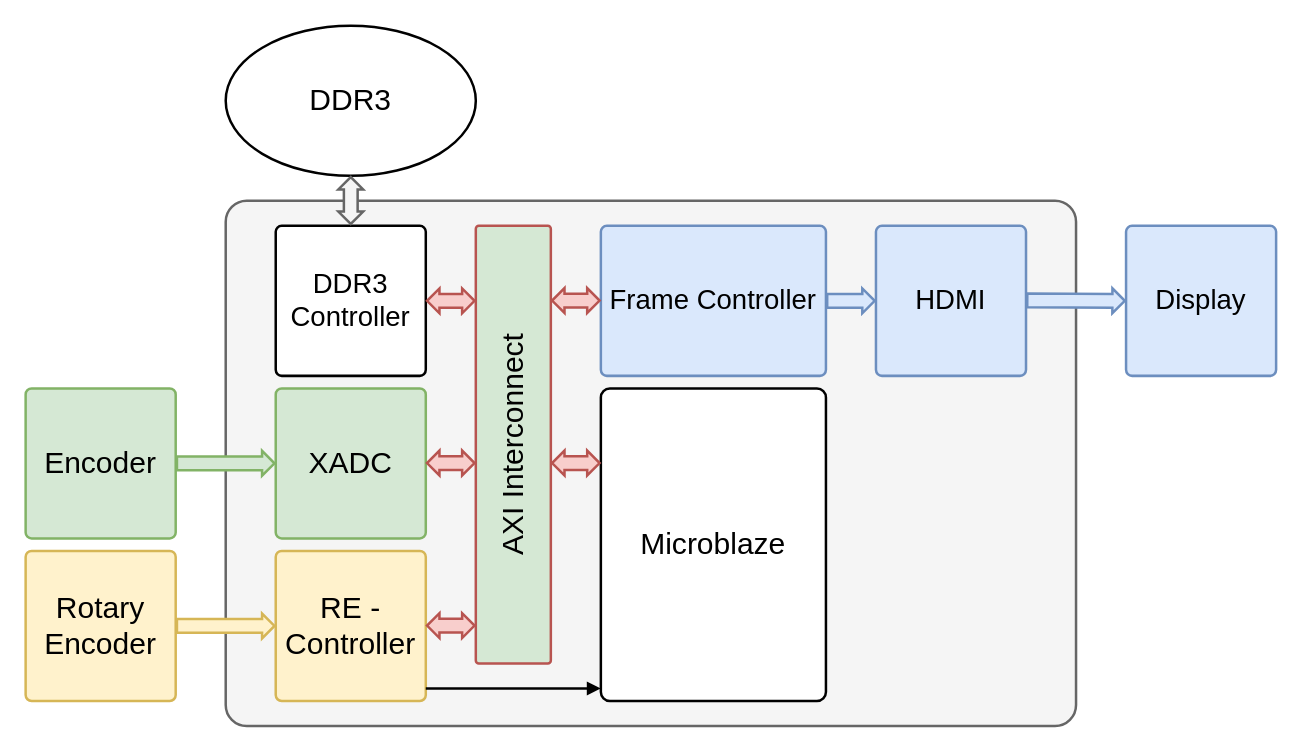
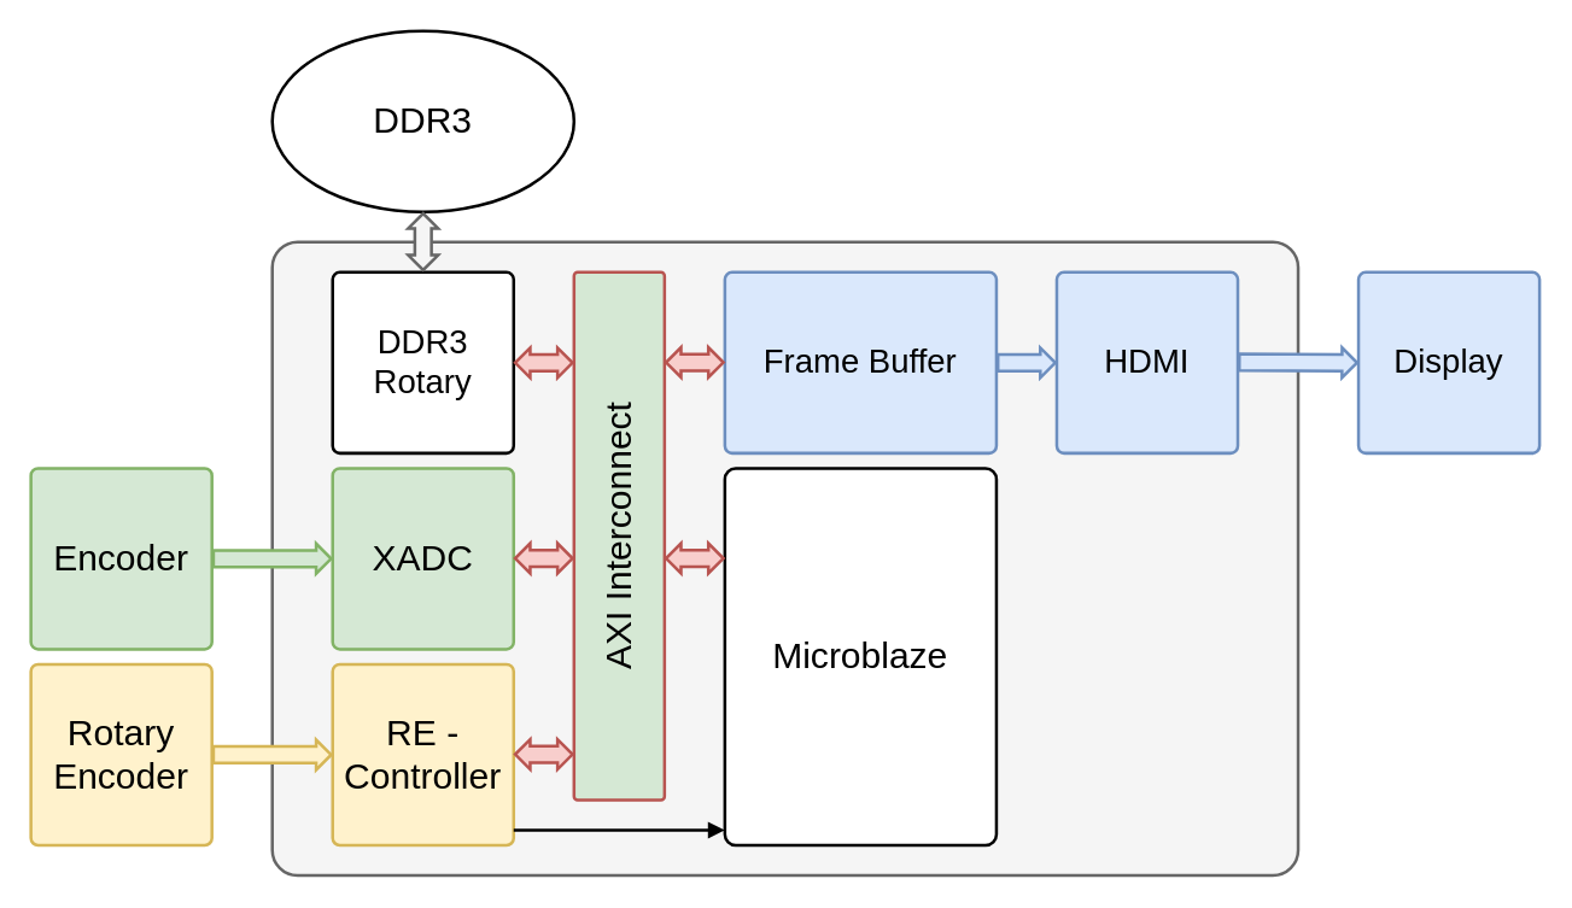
  <mxCell id="0" />
  <mxCell id="1" parent="0" />
  <mxCell id="2" value="" style="rounded=1;whiteSpace=wrap;html=1;arcSize=4;strokeWidth=2;fillColor=#f5f5f5;strokeColor=#666666;fontColor=#333333;" vertex="1" parent="1"><mxGeometry x="180" y="160" width="680" height="420" as="geometry" /></mxCell>
  <mxCell id="3" value="DDR3" style="ellipse;whiteSpace=wrap;html=1;arcSize=4;fontSize=24;strokeWidth=2;" vertex="1" parent="1"><mxGeometry x="180" y="20" width="200" height="120" as="geometry" /></mxCell>
  <mxCell id="4" value="Encoder" style="rounded=1;whiteSpace=wrap;html=1;arcSize=4;fontSize=24;strokeWidth=2;fillColor=#d5e8d4;strokeColor=#82b366;" vertex="1" parent="1"><mxGeometry x="20" y="310" width="120" height="120" as="geometry" /></mxCell>
  <mxCell id="5" value="&lt;div&gt;Rotary&lt;/div&gt;&lt;div&gt;Encoder&lt;br&gt;&lt;/div&gt;" style="rounded=1;whiteSpace=wrap;html=1;arcSize=4;fontSize=24;strokeWidth=2;fillColor=#fff2cc;strokeColor=#d6b656;" vertex="1" parent="1"><mxGeometry x="20" y="440" width="120" height="120" as="geometry" /></mxCell>
  <mxCell id="6" value="RE - Controller" style="rounded=1;whiteSpace=wrap;html=1;arcSize=4;fontSize=24;strokeWidth=2;fillColor=#fff2cc;strokeColor=#d6b656;" vertex="1" parent="1"><mxGeometry x="220" y="440" width="120" height="120" as="geometry" /></mxCell>
  <mxCell id="7" value="XADC" style="rounded=1;whiteSpace=wrap;html=1;arcSize=4;fontSize=24;strokeWidth=2;fillColor=#d5e8d4;strokeColor=#82b366;" vertex="1" parent="1"><mxGeometry x="220" y="310" width="120" height="120" as="geometry" /></mxCell>
  <mxCell id="8" value="AXI Interconnect" style="rounded=1;whiteSpace=wrap;html=1;arcSize=4;fontSize=24;horizontal=0;strokeWidth=2;fillColor=#d5e8d4;strokeColor=#b85450;" vertex="1" parent="1"><mxGeometry x="380" y="180" width="60" height="350" as="geometry" /></mxCell>
  <mxCell id="9" value="Microblaze" style="rounded=1;whiteSpace=wrap;html=1;arcSize=4;fontSize=24;strokeWidth=2;" vertex="1" parent="1"><mxGeometry x="480" y="310" width="180" height="250" as="geometry" /></mxCell>
  <mxCell id="10" value="" style="shape=flexArrow;endArrow=classic;startArrow=classic;html=1;rounded=0;endWidth=6.87;endSize=2.644;startWidth=6.87;startSize=2.644;strokeWidth=2;fillColor=#f8cecc;strokeColor=#b85450;" edge="1" parent="1"><mxGeometry width="100" height="100" relative="1" as="geometry"><mxPoint x="340" y="499.69" as="sourcePoint" /><mxPoint x="380" y="499.69" as="targetPoint" /></mxGeometry></mxCell>
  <mxCell id="11" value="" style="shape=flexArrow;endArrow=classic;startArrow=classic;html=1;rounded=0;endWidth=6.87;endSize=2.644;startWidth=6.87;startSize=2.644;strokeWidth=2;fillColor=#f8cecc;strokeColor=#b85450;" edge="1" parent="1"><mxGeometry width="100" height="100" relative="1" as="geometry"><mxPoint x="340" y="369.69" as="sourcePoint" /><mxPoint x="380" y="369.69" as="targetPoint" /></mxGeometry></mxCell>
  <mxCell id="12" value="" style="shape=flexArrow;endArrow=classic;startArrow=classic;html=1;rounded=0;endWidth=6.87;endSize=2.644;startWidth=6.87;startSize=2.644;strokeWidth=2;fillColor=#f8cecc;strokeColor=#b85450;" edge="1" parent="1"><mxGeometry width="100" height="100" relative="1" as="geometry"><mxPoint x="440" y="369.69" as="sourcePoint" /><mxPoint x="480" y="369.69" as="targetPoint" /></mxGeometry></mxCell>
- <mxCell id="13" value="DDR3 Controller" style="rounded=1;whiteSpace=wrap;html=1;arcSize=4;fontSize=22;strokeWidth=2;" vertex="1" parent="1"><mxGeometry x="220" y="180" width="120" height="120" as="geometry" /></mxCell>
+ <mxCell id="13" value="DDR3 Rotary" style="rounded=1;whiteSpace=wrap;html=1;arcSize=4;fontSize=22;strokeWidth=2;" vertex="1" parent="1"><mxGeometry x="220" y="180" width="120" height="120" as="geometry" /></mxCell>
  <mxCell id="14" value="" style="shape=flexArrow;endArrow=classic;startArrow=classic;html=1;rounded=0;endWidth=6.87;endSize=2.644;startWidth=6.87;startSize=2.644;strokeWidth=2;fillColor=#f8cecc;strokeColor=#b85450;" edge="1" parent="1"><mxGeometry width="100" height="100" relative="1" as="geometry"><mxPoint x="340" y="240" as="sourcePoint" /><mxPoint x="380" y="240" as="targetPoint" /></mxGeometry></mxCell>
  <mxCell id="15" value="" style="endArrow=block;html=1;rounded=0;strokeWidth=2;endFill=1;" edge="1" parent="1"><mxGeometry width="50" height="50" relative="1" as="geometry"><mxPoint x="340" y="550" as="sourcePoint" /><mxPoint x="480" y="550" as="targetPoint" /></mxGeometry></mxCell>
  <mxCell id="16" value="" style="shape=flexArrow;endArrow=classic;startArrow=classic;html=1;rounded=0;endWidth=6.87;endSize=2.644;startWidth=6.87;startSize=2.644;strokeWidth=2;entryX=0.5;entryY=1;entryDx=0;entryDy=0;fillColor=#f5f5f5;strokeColor=#666666;" edge="1" parent="1" target="3"><mxGeometry width="100" height="100" relative="1" as="geometry"><mxPoint x="280" y="179.5" as="sourcePoint" /><mxPoint x="320" y="179.5" as="targetPoint" /></mxGeometry></mxCell>
  <mxCell id="17" value="" style="shape=flexArrow;endArrow=classic;startArrow=none;html=1;rounded=0;endWidth=6.87;endSize=2.644;startWidth=6.87;startSize=2.644;strokeWidth=2;fillColor=#fff2cc;strokeColor=#d6b656;startFill=0;" edge="1" parent="1"><mxGeometry width="100" height="100" relative="1" as="geometry"><mxPoint y="500" as="sourcePoint" x="140" /><mxPoint x="220" y="500" as="targetPoint" /></mxGeometry></mxCell>
  <mxCell id="18" value="" style="shape=flexArrow;endArrow=classic;startArrow=none;html=1;rounded=0;endWidth=6.87;endSize=2.644;startWidth=6.87;startSize=2.644;strokeWidth=2;fillColor=#d5e8d4;strokeColor=#82b366;startFill=0;" edge="1" parent="1"><mxGeometry width="100" height="100" relative="1" as="geometry"><mxPoint y="369.92" as="sourcePoint" x="140" /><mxPoint x="220" y="369.92" as="targetPoint" /></mxGeometry></mxCell>
- <mxCell id="19" value="Frame Controller" style="rounded=1;whiteSpace=wrap;html=1;arcSize=4;fontSize=22;strokeWidth=2;fillColor=#dae8fc;strokeColor=#6c8ebf;" vertex="1" parent="1"><mxGeometry x="480" y="180" width="180" height="120" as="geometry" /></mxCell>
+ <mxCell id="19" value="Frame Buffer" style="rounded=1;whiteSpace=wrap;html=1;arcSize=4;fontSize=22;strokeWidth=2;fillColor=#dae8fc;strokeColor=#6c8ebf;" vertex="1" parent="1"><mxGeometry x="480" y="180" width="180" height="120" as="geometry" /></mxCell>
  <mxCell id="20" value="" style="shape=flexArrow;endArrow=classic;startArrow=classic;html=1;rounded=0;endWidth=6.87;endSize=2.644;startWidth=6.87;startSize=2.644;strokeWidth=2;fillColor=#f8cecc;strokeColor=#b85450;" edge="1" parent="1"><mxGeometry width="100" height="100" relative="1" as="geometry"><mxPoint x="440" y="239.76" as="sourcePoint" /><mxPoint x="480" y="239.76" as="targetPoint" /></mxGeometry></mxCell>
  <mxCell id="21" value="HDMI" style="rounded=1;whiteSpace=wrap;html=1;arcSize=4;fontSize=22;strokeWidth=2;fillColor=#dae8fc;strokeColor=#6c8ebf;" vertex="1" parent="1"><mxGeometry x="700" y="180" width="120" height="120" as="geometry" /></mxCell>
  <mxCell id="22" value="" style="shape=flexArrow;endArrow=none;startArrow=block;html=1;rounded=0;endWidth=6.87;endSize=2.644;startWidth=6.87;startSize=2.644;strokeWidth=2;entryX=0.5;entryY=1;entryDx=0;entryDy=0;fillColor=#dae8fc;strokeColor=#6c8ebf;exitX=0;exitY=0.5;exitDx=0;exitDy=0;startFill=0;endFill=0;" edge="1" parent="1" source="21"><mxGeometry width="100" height="100" relative="1" as="geometry"><mxPoint x="660" y="279.5" as="sourcePoint" /><mxPoint x="660" y="240" as="targetPoint" /></mxGeometry></mxCell>
  <mxCell id="23" value="Display" style="rounded=1;whiteSpace=wrap;html=1;arcSize=4;fontSize=22;strokeWidth=2;fillColor=#dae8fc;strokeColor=#6c8ebf;" vertex="1" parent="1"><mxGeometry x="900" y="180" width="120" height="120" as="geometry" /></mxCell>
  <mxCell id="24" value="" style="shape=flexArrow;endArrow=none;startArrow=classic;html=1;rounded=0;endWidth=6.87;endSize=2.644;startWidth=6.87;startSize=2.644;strokeWidth=2;entryX=0.5;entryY=1;entryDx=0;entryDy=0;fillColor=#dae8fc;strokeColor=#6c8ebf;exitX=0;exitY=0.5;exitDx=0;exitDy=0;endFill=0;" edge="1" parent="1" source="23"><mxGeometry width="100" height="100" relative="1" as="geometry"><mxPoint x="860" y="239.66" as="sourcePoint" /><mxPoint x="820" y="239.66" as="targetPoint" /></mxGeometry></mxCell>
